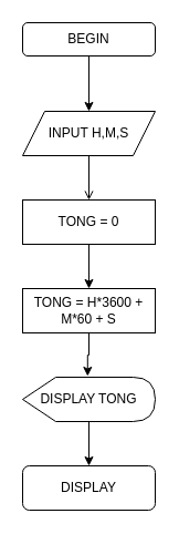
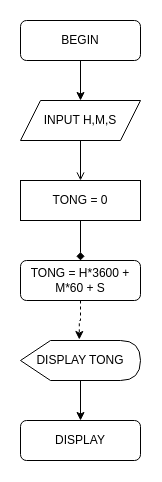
  <mxCell id="0" />
  <mxCell id="1" parent="0" />
  <mxCell id="2" style="edgeStyle=orthogonalEdgeStyle;rounded=0;orthogonalLoop=1;jettySize=auto;html=1;entryX=0.5;entryY=0;entryDx=0;entryDy=0;" edge="1" parent="1" source="3" target="5"><mxGeometry relative="1" as="geometry" /></mxCell>
- <mxCell id="3" value="BEGIN" style="rounded=1;whiteSpace=wrap;html=1;" vertex="1" parent="1"><mxGeometry x="20" y="20" width="120" height="30" as="geometry" /></mxCell>
+ <mxCell id="3" value="BEGIN" style="rounded=1;whiteSpace=wrap;html=1;" vertex="1" parent="1"><mxGeometry x="20" y="20" width="120" height="40" as="geometry" /></mxCell>
  <mxCell id="4" style="edgeStyle=orthogonalEdgeStyle;rounded=0;orthogonalLoop=1;jettySize=auto;html=1;entryX=0.5;entryY=0;entryDx=0;entryDy=0;endArrow=open;" edge="1" parent="1" source="5" target="7"><mxGeometry relative="1" as="geometry" /></mxCell>
  <mxCell id="5" value="INPUT H,M,S" style="shape=parallelogram;perimeter=parallelogramPerimeter;whiteSpace=wrap;html=1;fixedSize=1;" vertex="1" parent="1"><mxGeometry x="20" y="100" width="120" height="40" as="geometry" /></mxCell>
- <mxCell id="6" style="edgeStyle=orthogonalEdgeStyle;rounded=0;orthogonalLoop=1;jettySize=auto;html=1;entryX=0.5;entryY=0;entryDx=0;entryDy=0;" edge="1" parent="1" source="7" target="9"><mxGeometry relative="1" as="geometry" /></mxCell>
+ <mxCell id="6" style="edgeStyle=orthogonalEdgeStyle;rounded=0;orthogonalLoop=1;jettySize=auto;html=1;entryX=0.5;entryY=0;entryDx=0;entryDy=0;endArrow=diamond;" edge="1" parent="1" source="7" target="9"><mxGeometry relative="1" as="geometry" /></mxCell>
  <mxCell id="7" value="TONG = 0" style="rounded=0;whiteSpace=wrap;html=1;" vertex="1" parent="1"><mxGeometry x="20" y="180" width="120" height="40" as="geometry" /></mxCell>
- <mxCell id="8" style="edgeStyle=orthogonalEdgeStyle;rounded=0;orthogonalLoop=1;jettySize=auto;html=1;entryX=0.49;entryY=-0.025;entryDx=0;entryDy=0;entryPerimeter=0;" edge="1" parent="1" source="9" target="11"><mxGeometry relative="1" as="geometry" /></mxCell>
- <mxCell id="9" value="TONG = H*3600 + M*60 + S" style="rounded=0;whiteSpace=wrap;html=1;" vertex="1" parent="1"><mxGeometry x="20" y="260" width="120" height="40" as="geometry" /></mxCell>
+ <mxCell id="8" style="edgeStyle=orthogonalEdgeStyle;rounded=0;orthogonalLoop=1;jettySize=auto;html=1;entryX=0.49;entryY=-0.025;entryDx=0;entryDy=0;entryPerimeter=0;dashed=1;" edge="1" parent="1" source="9" target="11"><mxGeometry relative="1" as="geometry" /></mxCell>
+ <mxCell id="9" value="TONG = H*3600 + M*60 + S" style="whiteSpace=wrap;html=1;rounded=1;" vertex="1" parent="1"><mxGeometry x="20" y="260" width="120" height="40" as="geometry" /></mxCell>
  <mxCell id="10" style="edgeStyle=orthogonalEdgeStyle;rounded=0;orthogonalLoop=1;jettySize=auto;html=1;entryX=0.5;entryY=0;entryDx=0;entryDy=0;" edge="1" parent="1" source="11" target="12"><mxGeometry relative="1" as="geometry" /></mxCell>
  <mxCell id="11" value="DISPLAY TONG" style="shape=display;whiteSpace=wrap;html=1;" vertex="1" parent="1"><mxGeometry x="20" y="340" width="120" height="40" as="geometry" /></mxCell>
  <mxCell id="12" value="DISPLAY" style="rounded=1;whiteSpace=wrap;html=1;" vertex="1" parent="1"><mxGeometry x="20" y="420" width="120" height="40" as="geometry" /></mxCell>
